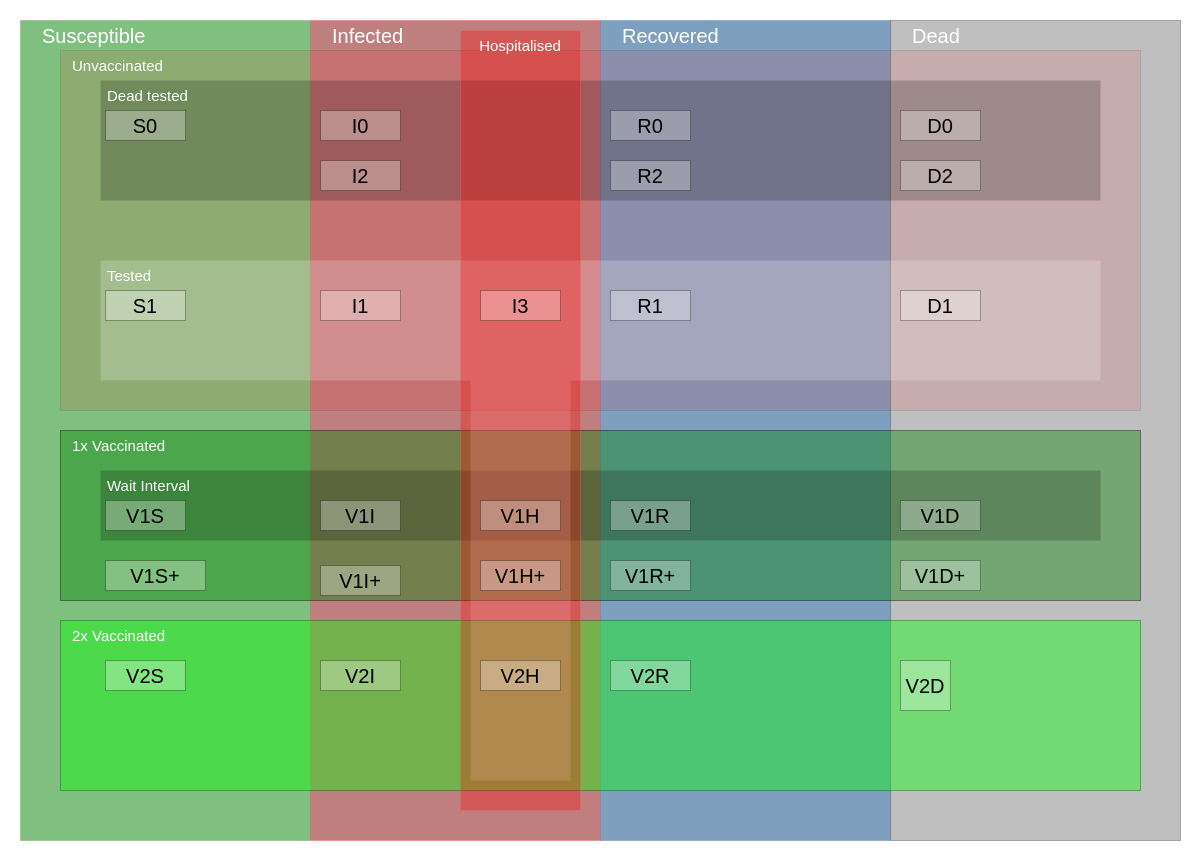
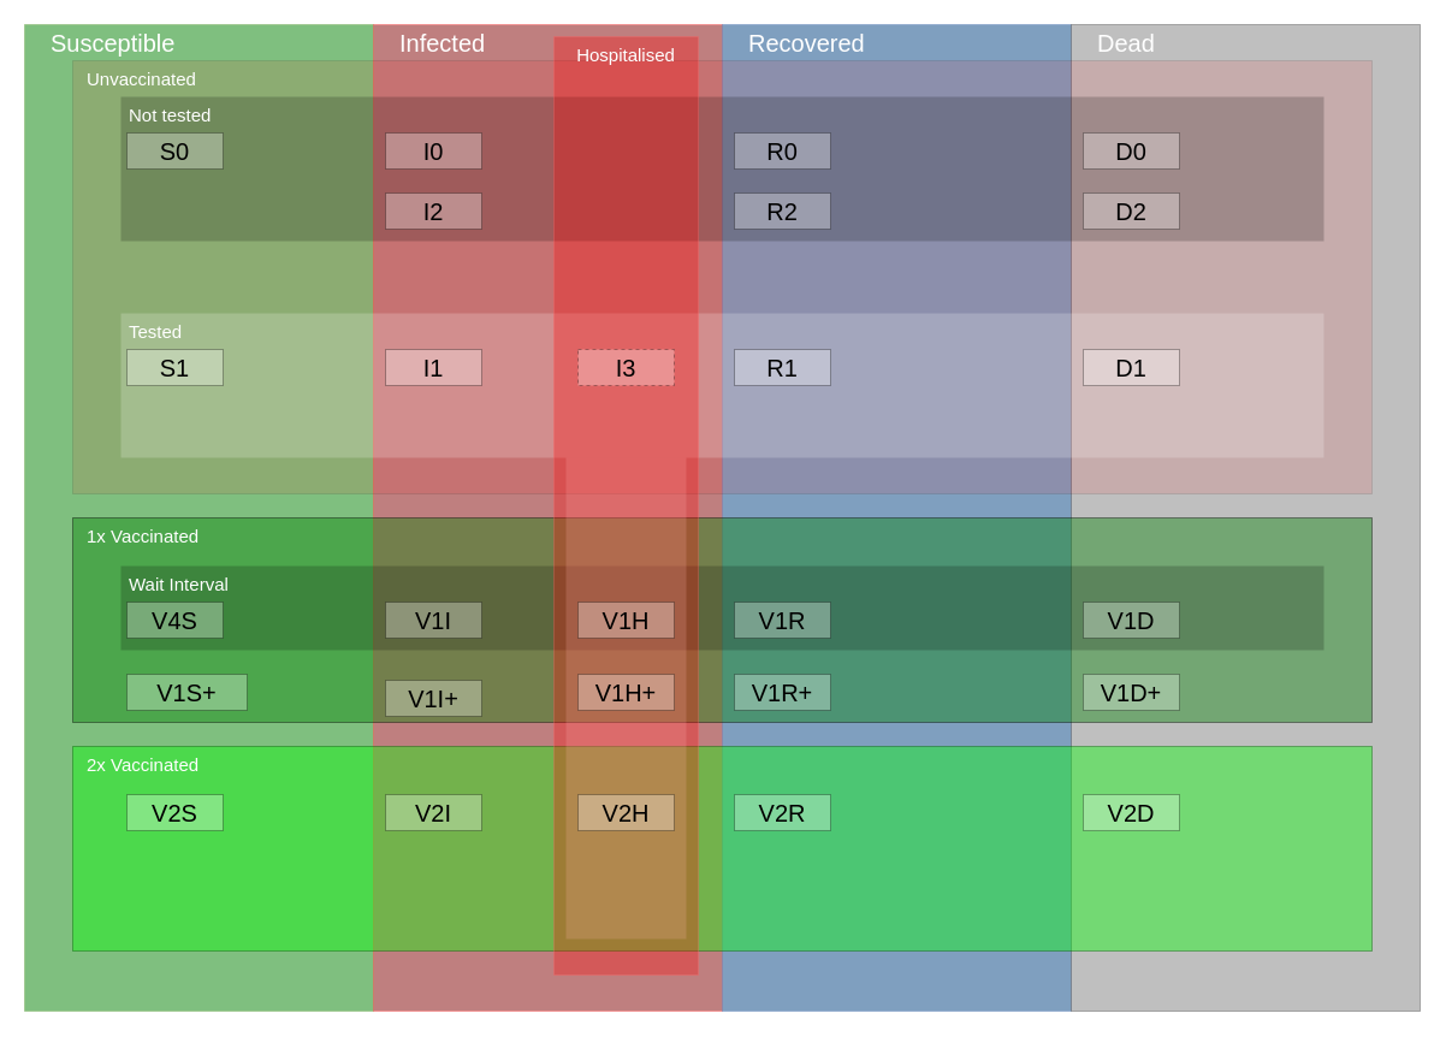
  <mxCell id="0" />
  <mxCell id="1" parent="0" />
  <mxCell id="2" value="" style="whiteSpace=wrap;html=1;labelBackgroundColor=none;fillColor=#008000;strokeColor=#82b366;opacity=50;" parent="1" vertex="1"><mxGeometry width="290" height="820" as="geometry" x="20" y="20" /></mxCell>
  <mxCell id="3" value="" style="rounded=0;whiteSpace=wrap;html=1;labelBackgroundColor=none;fillColor=#800000;strokeColor=#FF6666;opacity=50;" parent="1" vertex="1"><mxGeometry x="310" width="290" height="820" as="geometry" y="20" /></mxCell>
  <mxCell id="4" value="" style="rounded=0;whiteSpace=wrap;html=1;labelBackgroundColor=none;fillColor=#004080;strokeColor=#6c8ebf;opacity=50;" parent="1" vertex="1"><mxGeometry x="600" width="290" height="820" as="geometry" y="20" /></mxCell>
  <mxCell id="5" value="" style="rounded=0;whiteSpace=wrap;html=1;labelBackgroundColor=none;fillColor=#808080;fontColor=#333333;strokeColor=#666666;opacity=50;" parent="1" vertex="1"><mxGeometry x="890" width="290" height="820" as="geometry" y="20" /></mxCell>
  <mxCell id="6" value="" style="rounded=0;whiteSpace=wrap;html=1;labelBackgroundColor=default;fontSize=30;fillColor=#00FF00;strokeColor=#005700;fontColor=#ffffff;opacity=40;" parent="1" vertex="1"><mxGeometry x="60" y="620" width="1080" height="170" as="geometry" /></mxCell>
  <mxCell id="7" value="" style="rounded=0;whiteSpace=wrap;html=1;labelBackgroundColor=default;fontSize=30;fillColor=#FF0000;opacity=10;" parent="1" vertex="1"><mxGeometry x="60" y="50" width="1080" height="360" as="geometry" /></mxCell>
  <mxCell id="8" value="" style="rounded=0;whiteSpace=wrap;html=1;labelBackgroundColor=default;fontSize=30;fillColor=#008000;opacity=40;" parent="1" vertex="1"><mxGeometry x="60" y="430" width="1080" height="170" as="geometry" /></mxCell>
  <mxCell id="9" value="" style="rounded=0;whiteSpace=wrap;html=1;labelBackgroundColor=default;fontSize=30;strokeColor=none;fillColor=#000000;opacity=20;" parent="1" vertex="1"><mxGeometry x="100" y="80" width="1000" height="120" as="geometry" /></mxCell>
  <mxCell id="10" value="" style="rounded=0;whiteSpace=wrap;html=1;labelBackgroundColor=default;fontSize=30;strokeColor=none;fillColor=#FFFFFF;opacity=20;" parent="1" vertex="1"><mxGeometry x="100" y="260" width="1000" height="120" as="geometry" /></mxCell>
  <mxCell id="11" value="" style="rounded=0;whiteSpace=wrap;html=1;labelBackgroundColor=default;fontSize=30;strokeColor=none;fillColor=#000000;opacity=20;" parent="1" vertex="1"><mxGeometry x="100" y="470" width="1000" height="70" as="geometry" /></mxCell>
  <mxCell id="12" value="S0" style="rounded=0;whiteSpace=wrap;html=1;labelBackgroundColor=none;fontSize=20;strokeColor=default;fillColor=#FFFFFF;rotation=0;opacity=30;" parent="1" vertex="1"><mxGeometry x="105" y="110" width="80" height="30" as="geometry" /></mxCell>
  <mxCell id="13" value="Susceptible" style="rounded=0;whiteSpace=wrap;html=1;labelBackgroundColor=none;fontSize=20;strokeColor=none;fillColor=#FFFFFF;opacity=0;fontColor=#FFFFFF;align=left;" parent="1" vertex="1"><mxGeometry x="40" width="120" height="30" as="geometry" y="20" /></mxCell>
  <mxCell id="14" value="Infected" style="rounded=0;whiteSpace=wrap;html=1;labelBackgroundColor=none;fontSize=20;fontColor=#FFFFFF;strokeColor=default;fillColor=#FFFFFF;opacity=0;align=left;" parent="1" vertex="1"><mxGeometry x="330" width="120" height="30" as="geometry" y="20" /></mxCell>
  <mxCell id="15" value="Recovered" style="rounded=0;whiteSpace=wrap;html=1;labelBackgroundColor=none;fontSize=20;fontColor=#FFFFFF;strokeColor=default;fillColor=#FFFFFF;opacity=0;align=left;" parent="1" vertex="1"><mxGeometry x="620" width="120" height="30" as="geometry" y="20" /></mxCell>
  <mxCell id="16" value="Dead" style="rounded=0;whiteSpace=wrap;html=1;labelBackgroundColor=none;fontSize=20;fontColor=#FFFFFF;strokeColor=default;fillColor=#FFFFFF;opacity=0;align=left;" parent="1" vertex="1"><mxGeometry x="910" width="120" height="30" as="geometry" y="20" /></mxCell>
  <mxCell id="17" value="&lt;font style=&quot;font-size: 15px;&quot;&gt;Unvaccinated&lt;/font&gt;" style="rounded=0;whiteSpace=wrap;html=1;labelBackgroundColor=none;fontSize=15;fontColor=#FFFFFF;strokeColor=default;fillColor=#FFFFFF;opacity=0;align=left;" parent="1" vertex="1"><mxGeometry x="70" y="50" width="120" height="30" as="geometry" /></mxCell>
  <mxCell id="18" value="1x Vaccinated" style="rounded=0;whiteSpace=wrap;html=1;labelBackgroundColor=none;fontSize=15;fontColor=#FFFFFF;strokeColor=default;fillColor=#FFFFFF;opacity=0;align=left;" parent="1" vertex="1"><mxGeometry x="70" y="430" width="120" height="30" as="geometry" /></mxCell>
  <mxCell id="19" value="2x Vaccinated" style="rounded=0;whiteSpace=wrap;html=1;labelBackgroundColor=none;fontSize=15;fontColor=#FFFFFF;strokeColor=default;fillColor=#FFFFFF;opacity=0;align=left;" parent="1" vertex="1"><mxGeometry x="70" y="620" width="120" height="30" as="geometry" /></mxCell>
  <mxCell id="20" value="" style="rounded=0;whiteSpace=wrap;html=1;labelBackgroundColor=default;fontSize=30;strokeColor=none;fillColor=#FFFFFF;opacity=20;" parent="1" vertex="1"><mxGeometry x="470" y="380" width="100" height="400" as="geometry" /></mxCell>
- <mxCell id="21" value="Dead tested" style="rounded=0;whiteSpace=wrap;html=1;labelBackgroundColor=none;fontSize=15;fontColor=#FFFFFF;strokeColor=default;fillColor=#FFFFFF;opacity=0;align=left;" parent="1" vertex="1"><mxGeometry x="105" y="80" width="120" height="30" as="geometry" /></mxCell>
+ <mxCell id="21" value="Not tested" style="rounded=0;whiteSpace=wrap;html=1;labelBackgroundColor=none;fontSize=15;fontColor=#FFFFFF;strokeColor=default;fillColor=#FFFFFF;opacity=0;align=left;" parent="1" vertex="1"><mxGeometry x="105" y="80" width="120" height="30" as="geometry" /></mxCell>
  <mxCell id="22" value="Tested" style="rounded=0;whiteSpace=wrap;html=1;labelBackgroundColor=none;fontSize=15;fontColor=#FFFFFF;strokeColor=default;fillColor=#FFFFFF;opacity=0;align=left;" parent="1" vertex="1"><mxGeometry x="105" y="260" width="120" height="30" as="geometry" /></mxCell>
  <mxCell id="23" value="Wait Interval" style="rounded=0;whiteSpace=wrap;html=1;labelBackgroundColor=none;fontSize=15;fontColor=#FFFFFF;strokeColor=default;fillColor=#FFFFFF;opacity=0;align=left;" parent="1" vertex="1"><mxGeometry x="105" y="470" width="145" height="30" as="geometry" /></mxCell>
  <mxCell id="24" value="S1" style="rounded=0;whiteSpace=wrap;html=1;labelBackgroundColor=none;fontSize=20;fontColor=#000000;strokeColor=default;fillColor=#FFFFFF;opacity=30;" parent="1" vertex="1"><mxGeometry x="105" y="290" width="80" height="30" as="geometry" /></mxCell>
  <mxCell id="25" value="I0" style="rounded=0;whiteSpace=wrap;html=1;labelBackgroundColor=none;fontSize=20;fontColor=#000000;strokeColor=default;fillColor=#FFFFFF;opacity=30;" parent="1" vertex="1"><mxGeometry x="320" y="110" width="80" height="30" as="geometry" /></mxCell>
  <mxCell id="26" value="I1" style="rounded=0;whiteSpace=wrap;html=1;labelBackgroundColor=none;fontFamily=Helvetica;fontSize=20;fontColor=#000000;fillColor=#FFFFFF;opacity=30;" parent="1" vertex="1"><mxGeometry x="320" y="290" width="80" height="30" as="geometry" /></mxCell>
  <mxCell id="27" value="I2" style="rounded=0;whiteSpace=wrap;html=1;labelBackgroundColor=none;fontFamily=Helvetica;fontSize=20;fontColor=#000000;fillColor=#FFFFFF;opacity=30;" parent="1" vertex="1"><mxGeometry x="320" y="160" width="80" height="30" as="geometry" /></mxCell>
  <mxCell id="28" value="R0" style="rounded=0;whiteSpace=wrap;html=1;labelBackgroundColor=none;fontFamily=Helvetica;fontSize=20;fontColor=#000000;fillColor=#FFFFFF;opacity=30;" parent="1" vertex="1"><mxGeometry x="610" y="110" width="80" height="30" as="geometry" /></mxCell>
  <mxCell id="29" value="R1" style="rounded=0;whiteSpace=wrap;html=1;labelBackgroundColor=none;fontFamily=Helvetica;fontSize=20;fontColor=#000000;fillColor=#FFFFFF;opacity=30;" parent="1" vertex="1"><mxGeometry x="610" y="290" width="80" height="30" as="geometry" /></mxCell>
  <mxCell id="30" value="R2" style="rounded=0;whiteSpace=wrap;html=1;labelBackgroundColor=none;fontFamily=Helvetica;fontSize=20;fontColor=#000000;strokeColor=default;fillColor=#FFFFFF;opacity=30;" parent="1" vertex="1"><mxGeometry x="610" y="160" width="80" height="30" as="geometry" /></mxCell>
  <mxCell id="31" value="D0" style="rounded=0;whiteSpace=wrap;html=1;labelBackgroundColor=none;fontFamily=Helvetica;fontSize=20;fontColor=#000000;strokeColor=default;fillColor=#FFFFFF;opacity=30;" parent="1" vertex="1"><mxGeometry x="900" y="110" width="80" height="30" as="geometry" /></mxCell>
  <mxCell id="32" value="D2" style="rounded=0;whiteSpace=wrap;html=1;labelBackgroundColor=none;fontFamily=Helvetica;fontSize=20;fontColor=#000000;strokeColor=default;fillColor=#FFFFFF;opacity=30;" parent="1" vertex="1"><mxGeometry x="900" y="160" width="80" height="30" as="geometry" /></mxCell>
  <mxCell id="33" value="D1" style="rounded=0;whiteSpace=wrap;html=1;labelBackgroundColor=none;fontFamily=Helvetica;fontSize=20;fontColor=#000000;strokeColor=default;fillColor=#FFFFFF;opacity=30;" parent="1" vertex="1"><mxGeometry x="900" y="290" width="80" height="30" as="geometry" /></mxCell>
  <mxCell id="34" value="" style="rounded=0;whiteSpace=wrap;html=1;labelBackgroundColor=default;fontSize=30;strokeColor=#FF6666;fillColor=#FF0000;opacity=30;" parent="1" vertex="1"><mxGeometry x="460" y="30" width="120" height="780" as="geometry" /></mxCell>
  <mxCell id="35" value="Hospitalised" style="rounded=0;whiteSpace=wrap;html=1;labelBackgroundColor=none;fontSize=15;fontColor=#FFFFFF;strokeColor=default;fillColor=#FFFFFF;opacity=0;align=center;" parent="1" vertex="1"><mxGeometry x="460" y="30" width="120" height="30" as="geometry" /></mxCell>
- <mxCell id="36" value="I3" style="rounded=0;whiteSpace=wrap;html=1;labelBackgroundColor=none;fontFamily=Helvetica;fontSize=20;fontColor=#000000;fillColor=#FFFFFF;opacity=30;" parent="1" vertex="1"><mxGeometry x="480" y="290" width="80" height="30" as="geometry" /></mxCell>
- <mxCell id="37" value="V1S" style="rounded=0;whiteSpace=wrap;html=1;labelBackgroundColor=none;fontFamily=Helvetica;fontSize=20;fontColor=#000000;strokeColor=default;fillColor=#FFFFFF;opacity=30;" parent="1" vertex="1"><mxGeometry x="105" y="500" width="80" height="30" as="geometry" /></mxCell>
+ <mxCell id="36" value="I3" style="rounded=0;whiteSpace=wrap;html=1;labelBackgroundColor=none;fontFamily=Helvetica;fontSize=20;fontColor=#000000;fillColor=#FFFFFF;opacity=30;dashed=1;" parent="1" vertex="1"><mxGeometry x="480" y="290" width="80" height="30" as="geometry" /></mxCell>
+ <mxCell id="37" value="V4S" style="rounded=0;whiteSpace=wrap;html=1;labelBackgroundColor=none;fontFamily=Helvetica;fontSize=20;fontColor=#000000;strokeColor=default;fillColor=#FFFFFF;opacity=30;" parent="1" vertex="1"><mxGeometry x="105" y="500" width="80" height="30" as="geometry" /></mxCell>
  <mxCell id="38" value="V2S" style="rounded=0;whiteSpace=wrap;html=1;labelBackgroundColor=none;fontFamily=Helvetica;fontSize=20;fontColor=#000000;strokeColor=default;fillColor=#FFFFFF;opacity=30;" parent="1" vertex="1"><mxGeometry x="105" y="660" width="80" height="30" as="geometry" /></mxCell>
  <mxCell id="39" value="V1S+" style="rounded=0;whiteSpace=wrap;html=1;labelBackgroundColor=none;fontFamily=Helvetica;fontSize=20;fontColor=#000000;strokeColor=default;fillColor=#FFFFFF;opacity=30;" parent="1" vertex="1"><mxGeometry x="105" y="560" width="100" height="30" as="geometry" /></mxCell>
  <mxCell id="40" value="V2I" style="rounded=0;whiteSpace=wrap;html=1;labelBackgroundColor=none;fontFamily=Helvetica;fontSize=20;fontColor=#000000;strokeColor=default;fillColor=#FFFFFF;opacity=30;" parent="1" vertex="1"><mxGeometry x="320" y="660" width="80" height="30" as="geometry" /></mxCell>
  <mxCell id="41" value="V1I" style="rounded=0;whiteSpace=wrap;html=1;labelBackgroundColor=none;fontFamily=Helvetica;fontSize=20;fontColor=#000000;strokeColor=default;fillColor=#FFFFFF;opacity=30;" parent="1" vertex="1"><mxGeometry x="320" y="500" width="80" height="30" as="geometry" /></mxCell>
  <mxCell id="42" value="V1H" style="rounded=0;whiteSpace=wrap;html=1;labelBackgroundColor=none;fontFamily=Helvetica;fontSize=20;fontColor=#000000;strokeColor=default;fillColor=#FFFFFF;opacity=30;" parent="1" vertex="1"><mxGeometry x="480" y="500" width="80" height="30" as="geometry" /></mxCell>
  <mxCell id="43" value="V1R" style="rounded=0;whiteSpace=wrap;html=1;labelBackgroundColor=none;fontFamily=Helvetica;fontSize=20;fontColor=#000000;strokeColor=default;fillColor=#FFFFFF;opacity=30;" parent="1" vertex="1"><mxGeometry x="610" y="500" width="80" height="30" as="geometry" /></mxCell>
  <mxCell id="44" value="V1D" style="rounded=0;whiteSpace=wrap;html=1;labelBackgroundColor=none;fontFamily=Helvetica;fontSize=20;fontColor=#000000;strokeColor=default;fillColor=#FFFFFF;opacity=30;" parent="1" vertex="1"><mxGeometry x="900" y="500" width="80" height="30" as="geometry" /></mxCell>
  <mxCell id="45" value="V1I+" style="rounded=0;whiteSpace=wrap;html=1;labelBackgroundColor=none;fontFamily=Helvetica;fontSize=20;fontColor=#000000;strokeColor=default;fillColor=#FFFFFF;opacity=30;" parent="1" vertex="1"><mxGeometry x="320" y="565" width="80" height="30" as="geometry" /></mxCell>
  <mxCell id="46" value="V1D+" style="rounded=0;whiteSpace=wrap;html=1;labelBackgroundColor=none;fontFamily=Helvetica;fontSize=20;fontColor=#000000;strokeColor=default;fillColor=#FFFFFF;opacity=30;" parent="1" vertex="1"><mxGeometry x="900" y="560" width="80" height="30" as="geometry" /></mxCell>
  <mxCell id="47" value="V1R+" style="rounded=0;whiteSpace=wrap;html=1;labelBackgroundColor=none;fontFamily=Helvetica;fontSize=20;fontColor=#000000;strokeColor=default;fillColor=#FFFFFF;opacity=30;" parent="1" vertex="1"><mxGeometry x="610" y="560" width="80" height="30" as="geometry" /></mxCell>
  <mxCell id="48" value="V1H+" style="rounded=0;whiteSpace=wrap;html=1;labelBackgroundColor=none;fontFamily=Helvetica;fontSize=20;fontColor=#000000;strokeColor=default;fillColor=#FFFFFF;opacity=30;" parent="1" vertex="1"><mxGeometry x="480" y="560" width="80" height="30" as="geometry" /></mxCell>
  <mxCell id="49" value="V2H" style="rounded=0;whiteSpace=wrap;html=1;labelBackgroundColor=none;fontFamily=Helvetica;fontSize=20;fontColor=#000000;strokeColor=default;fillColor=#FFFFFF;opacity=30;" parent="1" vertex="1"><mxGeometry x="480" y="660" width="80" height="30" as="geometry" /></mxCell>
  <mxCell id="50" value="V2R" style="rounded=0;whiteSpace=wrap;html=1;labelBackgroundColor=none;fontFamily=Helvetica;fontSize=20;fontColor=#000000;strokeColor=default;fillColor=#FFFFFF;opacity=30;" parent="1" vertex="1"><mxGeometry x="610" y="660" width="80" height="30" as="geometry" /></mxCell>
- <mxCell id="51" value="V2D" style="rounded=0;whiteSpace=wrap;html=1;labelBackgroundColor=none;fontFamily=Helvetica;fontSize=20;fontColor=#000000;strokeColor=default;fillColor=#FFFFFF;opacity=30;" parent="1" vertex="1"><mxGeometry x="900" y="660" width="50" height="50" as="geometry" /></mxCell>
+ <mxCell id="51" value="V2D" style="rounded=0;whiteSpace=wrap;html=1;labelBackgroundColor=none;fontFamily=Helvetica;fontSize=20;fontColor=#000000;strokeColor=default;fillColor=#FFFFFF;opacity=30;" parent="1" vertex="1"><mxGeometry x="900" y="660" width="80" height="30" as="geometry" /></mxCell>
